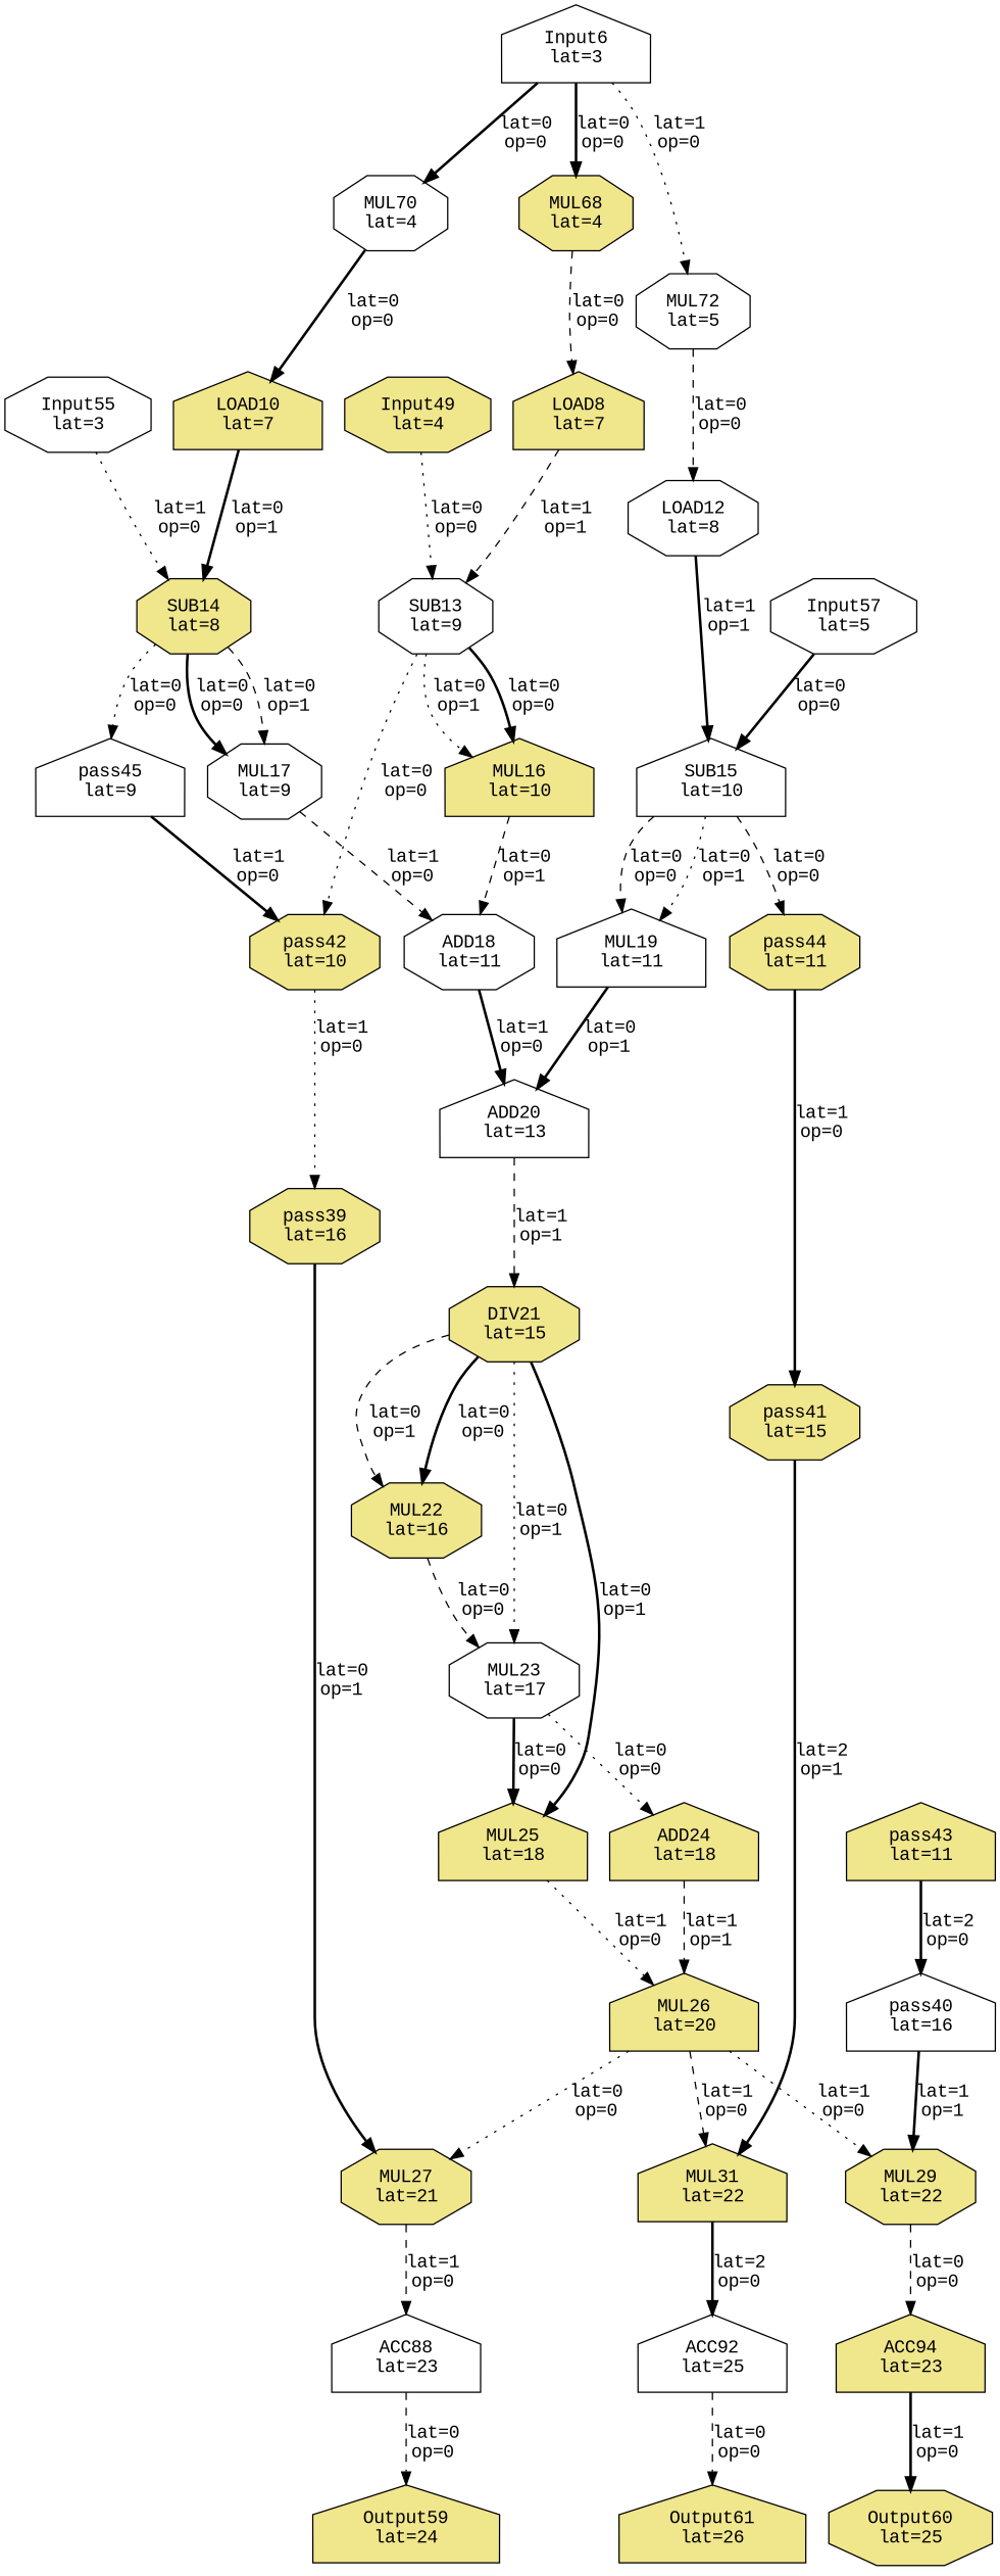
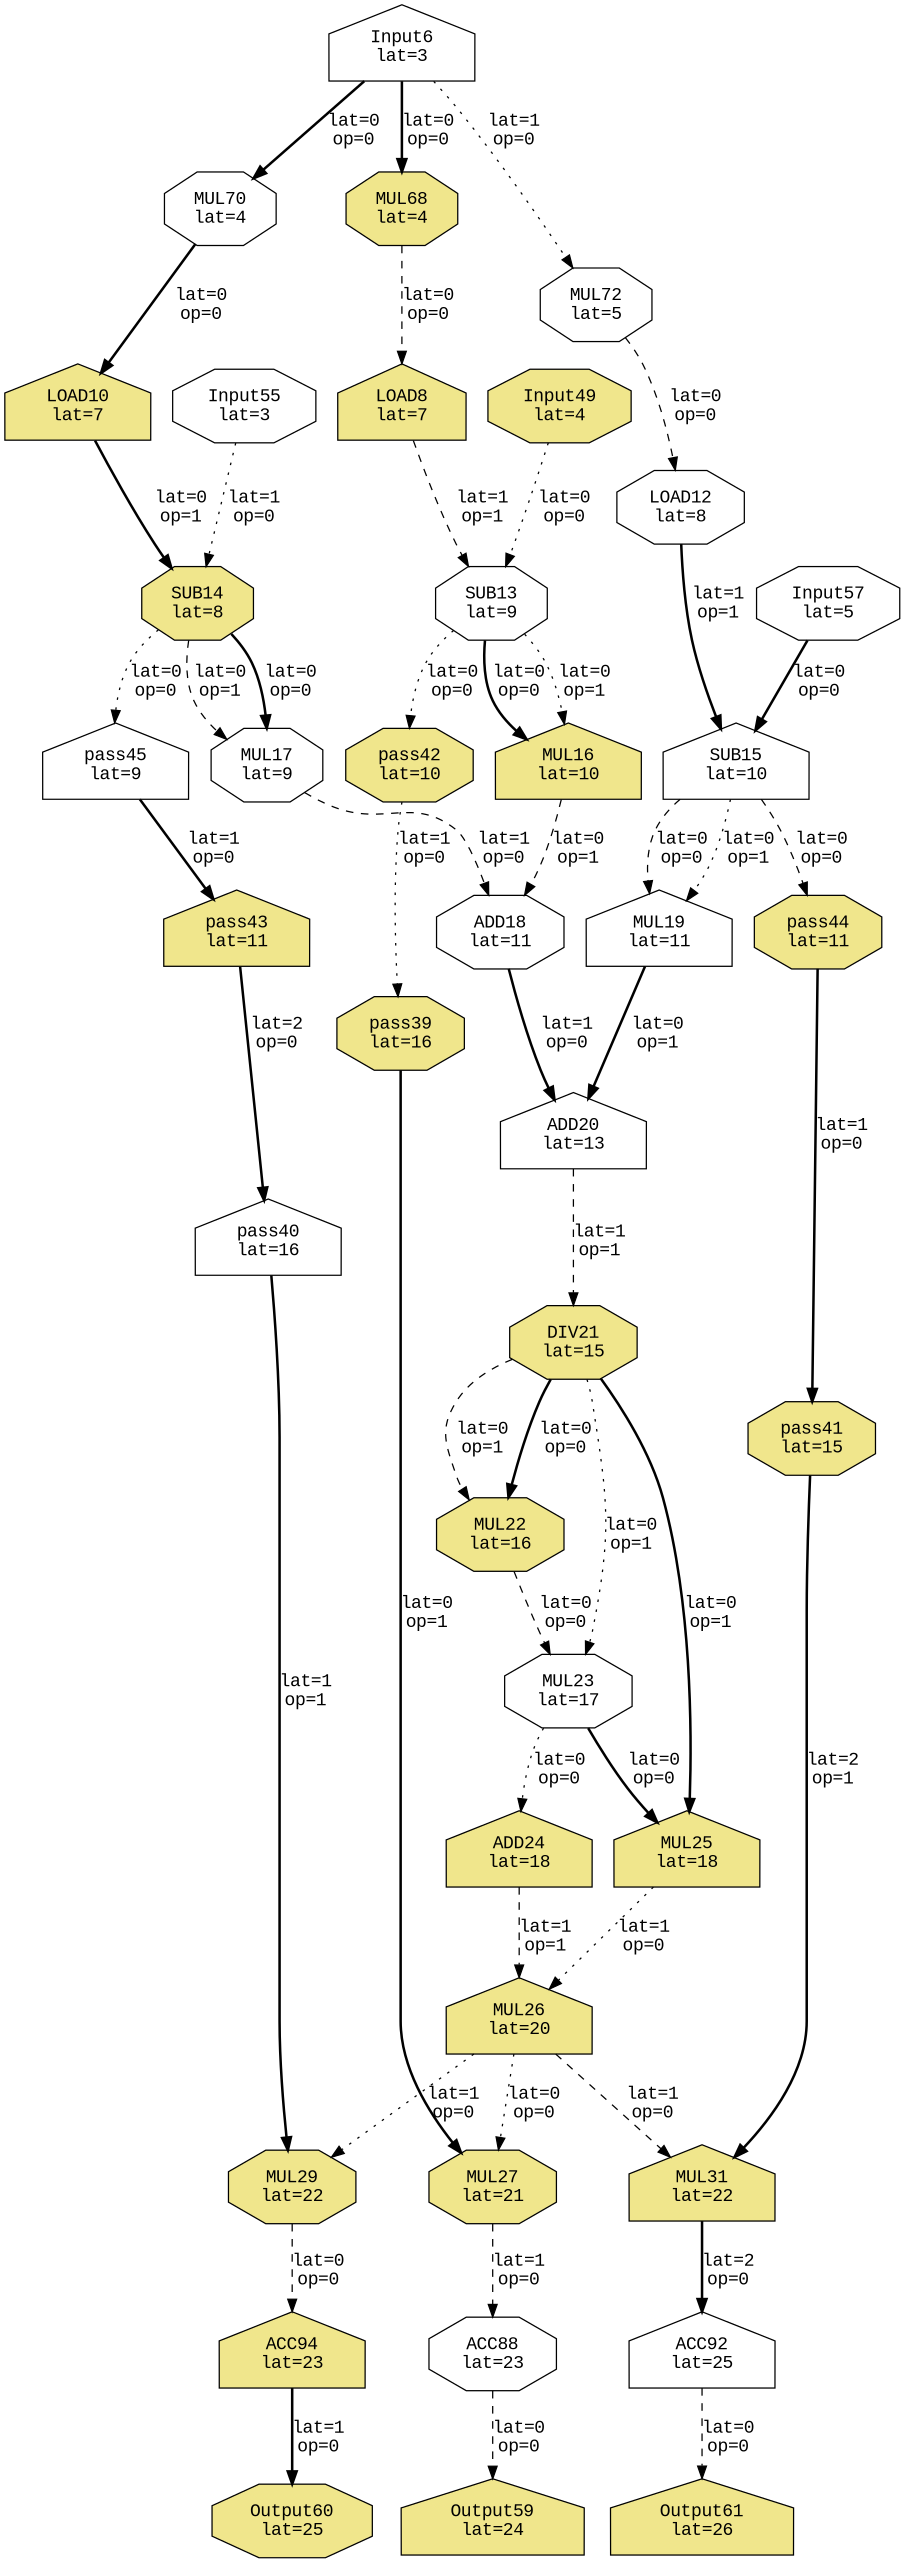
  digraph {
    fontname="Liberation Mono"
    node [fillcolor=khaki fontname="Liberation Mono" shape=octagon style=filled]
    edge [fontname="Liberation Mono" style=bold]
    Input6 [fillcolor=white label="\N\nlat=3" shape=house]
    MUL68 [label="\N\nlat=4"]
    MUL70 [fillcolor=white label="\N\nlat=4"]
    MUL72 [fillcolor=white label="\N\nlat=5"]
    LOAD8 [label="\N\nlat=7" shape=house]
    LOAD10 [label="\N\nlat=7" shape=house]
    LOAD12 [fillcolor=white label="\N\nlat=8"]
    SUB13 [fillcolor=white label="\N\nlat=9"]
    MUL16 [label="\N\nlat=10" shape=house]
    pass42 [label="\N\nlat=10"]
    SUB14 [label="\N\nlat=8"]
    MUL17 [fillcolor=white label="\N\nlat=9"]
    pass45 [fillcolor=white label="\N\nlat=9" shape=house]
    SUB15 [fillcolor=white label="\N\nlat=10" shape=house]
    MUL19 [fillcolor=white label="\N\nlat=11" shape=house]
    pass44 [label="\N\nlat=11"]
    ADD18 [fillcolor=white label="\N\nlat=11"]
    pass39 [label="\N\nlat=16"]
    Input49 [label="\N\nlat=4"]
    pass43 [label="\N\nlat=11" shape=house]
    Input55 [fillcolor=white label="\N\nlat=3"]
    ADD20 [fillcolor=white label="\N\nlat=13" shape=house]
    pass41 [label="\N\nlat=15"]
    Input57 [fillcolor=white label="\N\nlat=5"]
    DIV21 [label="\N\nlat=15"]
    MUL22 [label="\N\nlat=16"]
    MUL23 [fillcolor=white label="\N\nlat=17"]
    MUL25 [label="\N\nlat=18" shape=house]
    ADD24 [label="\N\nlat=18" shape=house]
    MUL26 [label="\N\nlat=20" shape=house]
    MUL27 [label="\N\nlat=21"]
    MUL29 [label="\N\nlat=22"]
    MUL31 [label="\N\nlat=22" shape=house]
-   ACC88 [fillcolor=white label="\N\nlat=23" shape=house]
+   ACC88 [fillcolor=white label="\N\nlat=23"]
    ACC94 [label="\N\nlat=23" shape=house]
    ACC92 [fillcolor=white label="\N\nlat=25" shape=house]
    Output59 [label="\N\nlat=24" shape=house]
    Output60 [label="\N\nlat=25"]
    pass40 [fillcolor=white label="\N\nlat=16" shape=house]
    Output61 [label="\N\nlat=26" shape=house]
    Input6 -> MUL68 [label="lat=0\nop=0"]
    Input6 -> MUL70 [label="lat=0\nop=0"]
    Input6 -> MUL72 [label="lat=1\nop=0" style=dotted]
    MUL68 -> LOAD8 [label="lat=0\nop=0" style=dashed]
    MUL70 -> LOAD10 [label="lat=0\nop=0"]
    MUL72 -> LOAD12 [label="lat=0\nop=0" style=dashed]
    LOAD8 -> SUB13 [label="lat=1\nop=1" style=dashed]
    LOAD10 -> SUB14 [label="lat=0\nop=1"]
    LOAD12 -> SUB15 [label="lat=1\nop=1"]
    SUB13 -> MUL16 [label="lat=0\nop=0"]
    SUB13 -> MUL16 [label="lat=0\nop=1" style=dotted]
    SUB13 -> pass42 [label="lat=0\nop=0" style=dotted]
    MUL16 -> ADD18 [label="lat=0\nop=1" style=dashed]
    pass42 -> pass39 [label="lat=1\nop=0" style=dotted]
    SUB14 -> MUL17 [label="lat=0\nop=0"]
    SUB14 -> MUL17 [label="lat=0\nop=1" style=dashed]
    SUB14 -> pass45 [label="lat=0\nop=0" style=dotted]
    MUL17 -> ADD18 [label="lat=1\nop=0" style=dashed]
-   pass45 -> pass42 [label="lat=1\nop=0"]
+   pass45 -> pass43 [label="lat=1\nop=0"]
    SUB15 -> MUL19 [label="lat=0\nop=0" style=dashed]
    SUB15 -> MUL19 [label="lat=0\nop=1" style=dotted]
    SUB15 -> pass44 [label="lat=0\nop=0" style=dashed]
    MUL19 -> ADD20 [label="lat=0\nop=1"]
    pass44 -> pass41 [label="lat=1\nop=0"]
    ADD18 -> ADD20 [label="lat=1\nop=0"]
    pass39 -> MUL27 [label="lat=0\nop=1"]
    Input49 -> SUB13 [label="lat=0\nop=0" style=dotted]
    pass43 -> pass40 [label="lat=2\nop=0"]
    Input55 -> SUB14 [label="lat=1\nop=0" style=dotted]
    ADD20 -> DIV21 [label="lat=1\nop=1" style=dashed]
    pass41 -> MUL31 [label="lat=2\nop=1"]
    Input57 -> SUB15 [label="lat=0\nop=0"]
    DIV21 -> MUL22 [label="lat=0\nop=0"]
    DIV21 -> MUL22 [label="lat=0\nop=1" style=dashed]
    DIV21 -> MUL23 [label="lat=0\nop=1" style=dotted]
    DIV21 -> MUL25 [label="lat=0\nop=1"]
    MUL22 -> MUL23 [label="lat=0\nop=0" style=dashed]
    MUL23 -> MUL25 [label="lat=0\nop=0"]
    MUL23 -> ADD24 [label="lat=0\nop=0" style=dotted]
    MUL25 -> MUL26 [label="lat=1\nop=0" style=dotted]
    ADD24 -> MUL26 [label="lat=1\nop=1" style=dashed]
    MUL26 -> MUL27 [label="lat=0\nop=0" style=dotted]
    MUL26 -> MUL29 [label="lat=1\nop=0" style=dotted]
    MUL26 -> MUL31 [label="lat=1\nop=0" style=dashed]
    MUL27 -> ACC88 [label="lat=1\nop=0" style=dashed]
    MUL29 -> ACC94 [label="lat=0\nop=0" style=dashed]
    MUL31 -> ACC92 [label="lat=2\nop=0"]
    ACC88 -> Output59 [label="lat=0\nop=0" style=dashed]
    ACC94 -> Output60 [label="lat=1\nop=0"]
    ACC92 -> Output61 [label="lat=0\nop=0" style=dashed]
    pass40 -> MUL29 [label="lat=1\nop=1"]
  }
